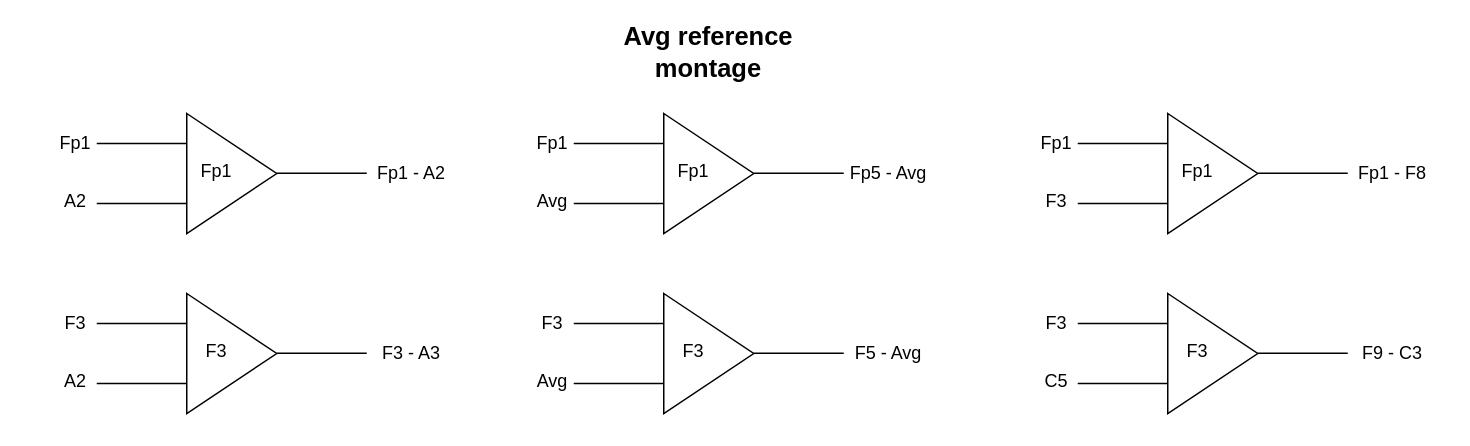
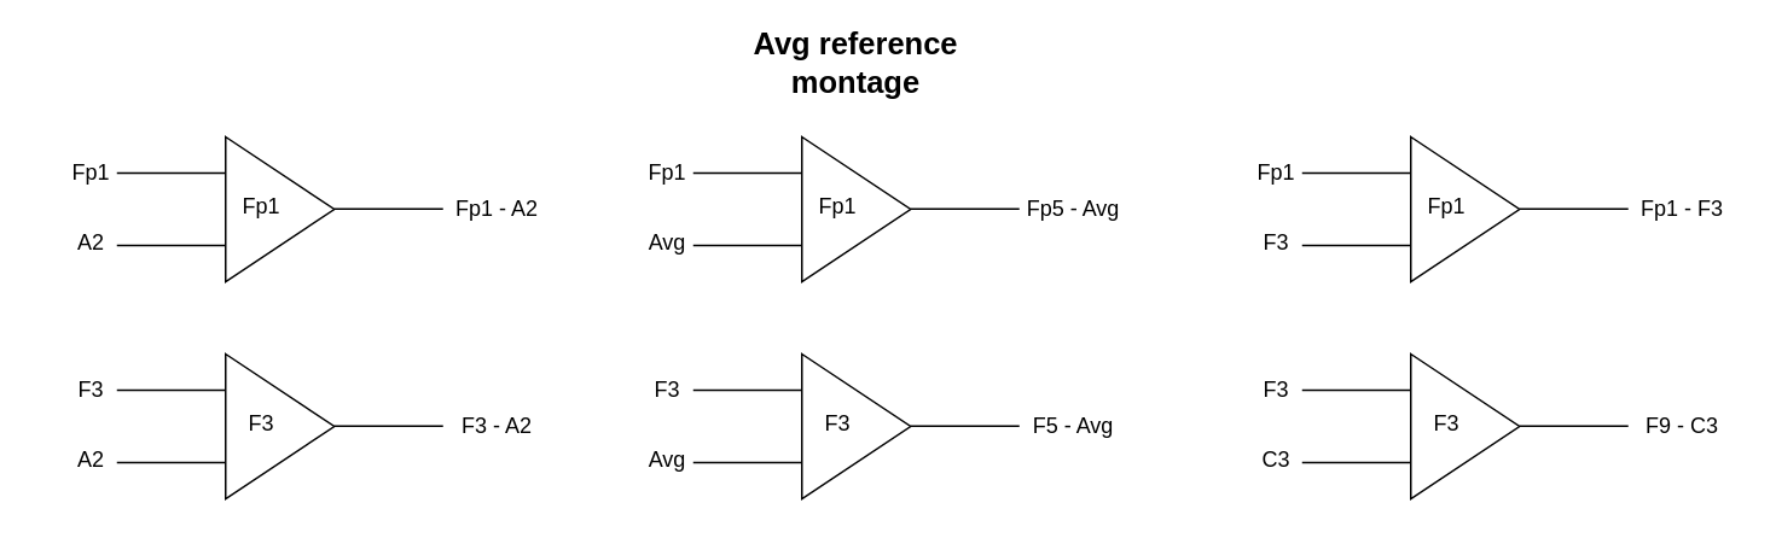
  <mxCell id="0" />
  <mxCell id="1" parent="0" />
  <mxCell id="2" value="" style="triangle;whiteSpace=wrap;html=1;" vertex="1" parent="1"><mxGeometry x="124" y="75" width="60" height="80" as="geometry" /></mxCell>
  <mxCell id="3" value="" style="endArrow=none;html=1;rounded=0;entryX=0;entryY=0.25;entryDx=0;entryDy=0;" edge="1" parent="1" target="2"><mxGeometry width="50" height="50" relative="1" as="geometry"><mxPoint x="64" y="95" as="sourcePoint" /><mxPoint x="104" y="95" as="targetPoint" /></mxGeometry></mxCell>
  <mxCell id="4" value="" style="endArrow=none;html=1;rounded=0;entryX=0;entryY=0.25;entryDx=0;entryDy=0;" edge="1" parent="1"><mxGeometry width="50" height="50" relative="1" as="geometry"><mxPoint x="64" y="135" as="sourcePoint" /><mxPoint x="124" y="135" as="targetPoint" /></mxGeometry></mxCell>
  <mxCell id="5" value="" style="endArrow=none;html=1;rounded=0;entryX=0;entryY=0.25;entryDx=0;entryDy=0;" edge="1" parent="1"><mxGeometry width="50" height="50" relative="1" as="geometry"><mxPoint x="184" y="114.76" as="sourcePoint" /><mxPoint x="244" y="114.76" as="targetPoint" /></mxGeometry></mxCell>
  <mxCell id="6" value="Fp1" style="text;html=1;strokeColor=none;fillColor=none;align=center;verticalAlign=middle;whiteSpace=wrap;rounded=0;" vertex="1" parent="1"><mxGeometry x="20" y="80" width="60" height="30" as="geometry" /></mxCell>
  <mxCell id="7" value="A2" style="text;html=1;strokeColor=none;fillColor=none;align=center;verticalAlign=middle;whiteSpace=wrap;rounded=0;" vertex="1" parent="1"><mxGeometry x="20" y="119" width="60" height="30" as="geometry" /></mxCell>
  <mxCell id="8" value="Fp1 - A2" style="text;html=1;strokeColor=none;fillColor=none;align=center;verticalAlign=middle;whiteSpace=wrap;rounded=0;" vertex="1" parent="1"><mxGeometry x="244" y="100" width="60" height="30" as="geometry" /></mxCell>
  <mxCell id="9" value="" style="triangle;whiteSpace=wrap;html=1;" vertex="1" parent="1"><mxGeometry x="124" y="195" width="60" height="80" as="geometry" /></mxCell>
  <mxCell id="10" value="" style="endArrow=none;html=1;rounded=0;entryX=0;entryY=0.25;entryDx=0;entryDy=0;" edge="1" parent="1" target="9"><mxGeometry width="50" height="50" relative="1" as="geometry"><mxPoint x="64" y="215" as="sourcePoint" /><mxPoint x="104" y="215" as="targetPoint" /></mxGeometry></mxCell>
  <mxCell id="11" value="" style="endArrow=none;html=1;rounded=0;entryX=0;entryY=0.25;entryDx=0;entryDy=0;" edge="1" parent="1"><mxGeometry width="50" height="50" relative="1" as="geometry"><mxPoint x="64" y="255" as="sourcePoint" /><mxPoint x="124" y="255" as="targetPoint" /></mxGeometry></mxCell>
  <mxCell id="12" value="" style="endArrow=none;html=1;rounded=0;entryX=0;entryY=0.25;entryDx=0;entryDy=0;" edge="1" parent="1"><mxGeometry width="50" height="50" relative="1" as="geometry"><mxPoint x="184" y="234.76" as="sourcePoint" /><mxPoint x="244" y="234.76" as="targetPoint" /></mxGeometry></mxCell>
  <mxCell id="13" value="F3" style="text;html=1;strokeColor=none;fillColor=none;align=center;verticalAlign=middle;whiteSpace=wrap;rounded=0;" vertex="1" parent="1"><mxGeometry x="20" y="200" width="60" height="30" as="geometry" /></mxCell>
  <mxCell id="14" value="A2" style="text;html=1;strokeColor=none;fillColor=none;align=center;verticalAlign=middle;whiteSpace=wrap;rounded=0;" vertex="1" parent="1"><mxGeometry x="20" y="239" width="60" height="30" as="geometry" /></mxCell>
- <mxCell id="15" value="F3 - A3" style="text;html=1;strokeColor=none;fillColor=none;align=center;verticalAlign=middle;whiteSpace=wrap;rounded=0;" vertex="1" parent="1"><mxGeometry x="244" y="220" width="60" height="30" as="geometry" /></mxCell>
+ <mxCell id="15" value="F3 - A2" style="text;html=1;strokeColor=none;fillColor=none;align=center;verticalAlign=middle;whiteSpace=wrap;rounded=0;" vertex="1" parent="1"><mxGeometry x="244" y="220" width="60" height="30" as="geometry" /></mxCell>
  <mxCell id="16" value="Fp1" style="text;html=1;strokeColor=none;fillColor=none;align=center;verticalAlign=middle;whiteSpace=wrap;rounded=0;" vertex="1" parent="1"><mxGeometry x="114" y="99" width="60" height="30" as="geometry" /></mxCell>
  <mxCell id="17" value="F3" style="text;html=1;strokeColor=none;fillColor=none;align=center;verticalAlign=middle;whiteSpace=wrap;rounded=0;" vertex="1" parent="1"><mxGeometry x="114" y="219" width="60" height="30" as="geometry" /></mxCell>
  <mxCell id="18" value="" style="triangle;whiteSpace=wrap;html=1;" vertex="1" parent="1"><mxGeometry x="442" y="75" width="60" height="80" as="geometry" /></mxCell>
  <mxCell id="19" value="" style="endArrow=none;html=1;rounded=0;entryX=0;entryY=0.25;entryDx=0;entryDy=0;" edge="1" parent="1" target="18"><mxGeometry width="50" height="50" relative="1" as="geometry"><mxPoint x="382" y="95" as="sourcePoint" /><mxPoint x="422" y="95" as="targetPoint" /></mxGeometry></mxCell>
  <mxCell id="20" value="" style="endArrow=none;html=1;rounded=0;entryX=0;entryY=0.25;entryDx=0;entryDy=0;" edge="1" parent="1"><mxGeometry width="50" height="50" relative="1" as="geometry"><mxPoint x="382" y="135" as="sourcePoint" /><mxPoint x="442" y="135" as="targetPoint" /></mxGeometry></mxCell>
  <mxCell id="21" value="" style="endArrow=none;html=1;rounded=0;entryX=0;entryY=0.25;entryDx=0;entryDy=0;" edge="1" parent="1"><mxGeometry width="50" height="50" relative="1" as="geometry"><mxPoint x="502" y="114.76" as="sourcePoint" /><mxPoint x="562" y="114.76" as="targetPoint" /></mxGeometry></mxCell>
  <mxCell id="22" value="Fp1" style="text;html=1;strokeColor=none;fillColor=none;align=center;verticalAlign=middle;whiteSpace=wrap;rounded=0;" vertex="1" parent="1"><mxGeometry x="338" y="80" width="60" height="30" as="geometry" /></mxCell>
  <mxCell id="23" value="Avg" style="text;html=1;strokeColor=none;fillColor=none;align=center;verticalAlign=middle;whiteSpace=wrap;rounded=0;" vertex="1" parent="1"><mxGeometry x="338" y="119" width="60" height="30" as="geometry" /></mxCell>
  <mxCell id="24" value="Fp5 - Avg" style="text;html=1;strokeColor=none;fillColor=none;align=center;verticalAlign=middle;whiteSpace=wrap;rounded=0;" vertex="1" parent="1"><mxGeometry x="562" y="100" width="60" height="30" as="geometry" /></mxCell>
  <mxCell id="25" value="" style="triangle;whiteSpace=wrap;html=1;" vertex="1" parent="1"><mxGeometry x="442" y="195" width="60" height="80" as="geometry" /></mxCell>
  <mxCell id="26" value="" style="endArrow=none;html=1;rounded=0;entryX=0;entryY=0.25;entryDx=0;entryDy=0;" edge="1" parent="1" target="25"><mxGeometry width="50" height="50" relative="1" as="geometry"><mxPoint x="382" y="215" as="sourcePoint" /><mxPoint x="422" y="215" as="targetPoint" /></mxGeometry></mxCell>
  <mxCell id="27" value="" style="endArrow=none;html=1;rounded=0;entryX=0;entryY=0.25;entryDx=0;entryDy=0;" edge="1" parent="1"><mxGeometry width="50" height="50" relative="1" as="geometry"><mxPoint x="382" y="255" as="sourcePoint" /><mxPoint x="442" y="255" as="targetPoint" /></mxGeometry></mxCell>
  <mxCell id="28" value="" style="endArrow=none;html=1;rounded=0;entryX=0;entryY=0.25;entryDx=0;entryDy=0;" edge="1" parent="1"><mxGeometry width="50" height="50" relative="1" as="geometry"><mxPoint x="502" y="234.76" as="sourcePoint" /><mxPoint x="562" y="234.76" as="targetPoint" /></mxGeometry></mxCell>
  <mxCell id="29" value="F3" style="text;html=1;strokeColor=none;fillColor=none;align=center;verticalAlign=middle;whiteSpace=wrap;rounded=0;" vertex="1" parent="1"><mxGeometry x="338" y="200" width="60" height="30" as="geometry" /></mxCell>
  <mxCell id="30" value="Avg" style="text;html=1;strokeColor=none;fillColor=none;align=center;verticalAlign=middle;whiteSpace=wrap;rounded=0;" vertex="1" parent="1"><mxGeometry x="338" y="239" width="60" height="30" as="geometry" /></mxCell>
  <mxCell id="31" value="F5 - Avg" style="text;html=1;strokeColor=none;fillColor=none;align=center;verticalAlign=middle;whiteSpace=wrap;rounded=0;" vertex="1" parent="1"><mxGeometry x="562" y="220" width="60" height="30" as="geometry" /></mxCell>
  <mxCell id="32" value="Avg reference montage" style="text;html=1;strokeColor=none;fillColor=none;align=center;verticalAlign=middle;whiteSpace=wrap;rounded=0;fontStyle=1;fontSize=17;" vertex="1" parent="1"><mxGeometry x="382" y="20" width="180" height="30" as="geometry" /></mxCell>
  <mxCell id="33" value="Fp1" style="text;html=1;strokeColor=none;fillColor=none;align=center;verticalAlign=middle;whiteSpace=wrap;rounded=0;" vertex="1" parent="1"><mxGeometry x="432" y="99" width="60" height="30" as="geometry" /></mxCell>
  <mxCell id="34" value="F3" style="text;html=1;strokeColor=none;fillColor=none;align=center;verticalAlign=middle;whiteSpace=wrap;rounded=0;" vertex="1" parent="1"><mxGeometry x="432" y="219" width="60" height="30" as="geometry" /></mxCell>
  <mxCell id="35" value="" style="triangle;whiteSpace=wrap;html=1;" vertex="1" parent="1"><mxGeometry x="778" y="75" width="60" height="80" as="geometry" /></mxCell>
  <mxCell id="36" value="" style="endArrow=none;html=1;rounded=0;entryX=0;entryY=0.25;entryDx=0;entryDy=0;" edge="1" parent="1" target="35"><mxGeometry width="50" height="50" relative="1" as="geometry"><mxPoint x="718" y="95" as="sourcePoint" /><mxPoint x="758" y="95" as="targetPoint" /></mxGeometry></mxCell>
  <mxCell id="37" value="" style="endArrow=none;html=1;rounded=0;entryX=0;entryY=0.25;entryDx=0;entryDy=0;" edge="1" parent="1"><mxGeometry width="50" height="50" relative="1" as="geometry"><mxPoint x="718" y="135" as="sourcePoint" /><mxPoint x="778" y="135" as="targetPoint" /></mxGeometry></mxCell>
  <mxCell id="38" value="" style="endArrow=none;html=1;rounded=0;entryX=0;entryY=0.25;entryDx=0;entryDy=0;" edge="1" parent="1"><mxGeometry width="50" height="50" relative="1" as="geometry"><mxPoint x="838" y="114.76" as="sourcePoint" /><mxPoint x="898" y="114.76" as="targetPoint" /></mxGeometry></mxCell>
  <mxCell id="39" value="Fp1" style="text;html=1;strokeColor=none;fillColor=none;align=center;verticalAlign=middle;whiteSpace=wrap;rounded=0;" vertex="1" parent="1"><mxGeometry x="674" y="80" width="60" height="30" as="geometry" /></mxCell>
  <mxCell id="40" value="F3" style="text;html=1;strokeColor=none;fillColor=none;align=center;verticalAlign=middle;whiteSpace=wrap;rounded=0;" vertex="1" parent="1"><mxGeometry x="674" y="119" width="60" height="30" as="geometry" /></mxCell>
- <mxCell id="41" value="Fp1 - F8" style="text;html=1;strokeColor=none;fillColor=none;align=center;verticalAlign=middle;whiteSpace=wrap;rounded=0;" vertex="1" parent="1"><mxGeometry x="898" y="100" width="60" height="30" as="geometry" /></mxCell>
+ <mxCell id="41" value="Fp1 - F3" style="text;html=1;strokeColor=none;fillColor=none;align=center;verticalAlign=middle;whiteSpace=wrap;rounded=0;" vertex="1" parent="1"><mxGeometry x="898" y="100" width="60" height="30" as="geometry" /></mxCell>
  <mxCell id="42" value="" style="triangle;whiteSpace=wrap;html=1;" vertex="1" parent="1"><mxGeometry x="778" y="195" width="60" height="80" as="geometry" /></mxCell>
  <mxCell id="43" value="" style="endArrow=none;html=1;rounded=0;entryX=0;entryY=0.25;entryDx=0;entryDy=0;" edge="1" parent="1" target="42"><mxGeometry width="50" height="50" relative="1" as="geometry"><mxPoint x="718" y="215" as="sourcePoint" /><mxPoint x="758" y="215" as="targetPoint" /></mxGeometry></mxCell>
  <mxCell id="44" value="" style="endArrow=none;html=1;rounded=0;entryX=0;entryY=0.25;entryDx=0;entryDy=0;" edge="1" parent="1"><mxGeometry width="50" height="50" relative="1" as="geometry"><mxPoint x="718" y="255" as="sourcePoint" /><mxPoint x="778" y="255" as="targetPoint" /></mxGeometry></mxCell>
  <mxCell id="45" value="" style="endArrow=none;html=1;rounded=0;entryX=0;entryY=0.25;entryDx=0;entryDy=0;" edge="1" parent="1"><mxGeometry width="50" height="50" relative="1" as="geometry"><mxPoint x="838" y="234.76" as="sourcePoint" /><mxPoint x="898" y="234.76" as="targetPoint" /></mxGeometry></mxCell>
  <mxCell id="46" value="F3" style="text;html=1;strokeColor=none;fillColor=none;align=center;verticalAlign=middle;whiteSpace=wrap;rounded=0;" vertex="1" parent="1"><mxGeometry x="674" y="200" width="60" height="30" as="geometry" /></mxCell>
- <mxCell id="47" value="C5" style="text;html=1;strokeColor=none;fillColor=none;align=center;verticalAlign=middle;whiteSpace=wrap;rounded=0;" vertex="1" parent="1"><mxGeometry x="674" y="239" width="60" height="30" as="geometry" /></mxCell>
+ <mxCell id="47" value="C3" style="text;html=1;strokeColor=none;fillColor=none;align=center;verticalAlign=middle;whiteSpace=wrap;rounded=0;" vertex="1" parent="1"><mxGeometry x="674" y="239" width="60" height="30" as="geometry" /></mxCell>
  <mxCell id="48" value="F9 - C3" style="text;html=1;strokeColor=none;fillColor=none;align=center;verticalAlign=middle;whiteSpace=wrap;rounded=0;" vertex="1" parent="1"><mxGeometry x="898" y="220" width="60" height="30" as="geometry" /></mxCell>
  <mxCell id="49" value="Fp1" style="text;html=1;strokeColor=none;fillColor=none;align=center;verticalAlign=middle;whiteSpace=wrap;rounded=0;" vertex="1" parent="1"><mxGeometry x="768" y="99" width="60" height="30" as="geometry" /></mxCell>
  <mxCell id="50" value="F3" style="text;html=1;strokeColor=none;fillColor=none;align=center;verticalAlign=middle;whiteSpace=wrap;rounded=0;" vertex="1" parent="1"><mxGeometry x="768" y="219" width="60" height="30" as="geometry" /></mxCell>
